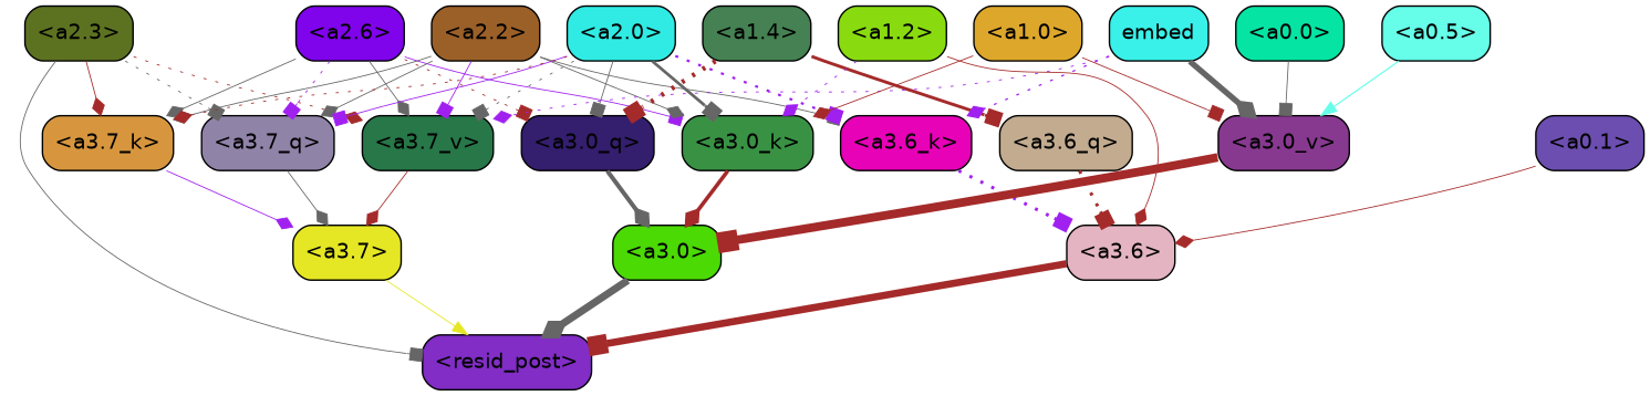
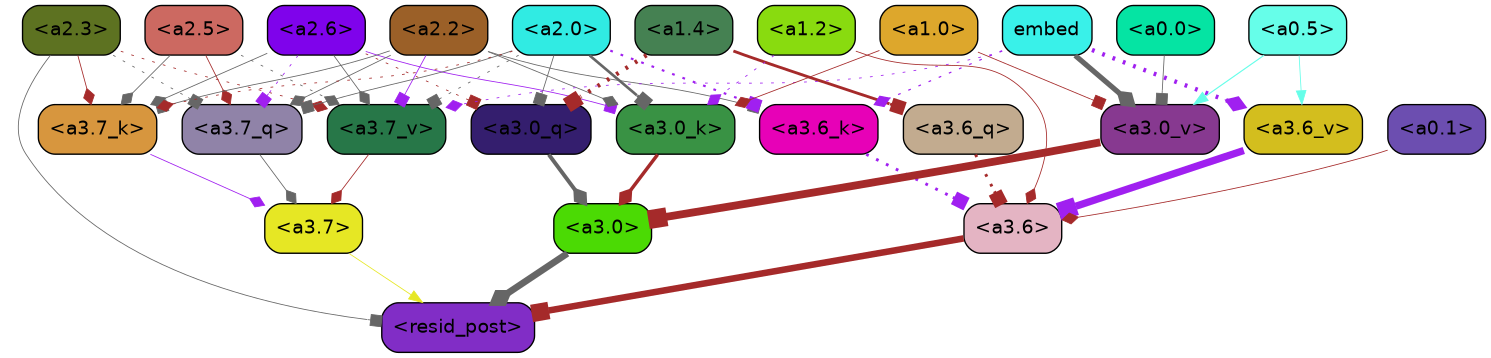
  strict digraph {
    splines=true
    node [color=black fontname=Helvetica shape=box style="filled, rounded"]
    edge [color=gray40 penwidth=0.6 arrowhead=diamond style=bold]
    "<a3.7>" [fillcolor="#e6e724"]
    "<resid_post>" [fillcolor="#812dc6"]
    "<a3.6>" [fillcolor="#e4b4c3"]
    "<a3.0>" [fillcolor="#4bda04"]
    "<a2.3>" [fillcolor="#5d7221"]
    "<a3.7_q>" [fillcolor="#9083a8"]
    "<a3.7_k>" [fillcolor="#d7963e"]
    "<a3.7_v>" [fillcolor="#277748"]
    "<a3.6_q>" [fillcolor="#c2ab8f"]
    "<a3.0_q>" [fillcolor="#341e6e"]
    "<a3.6_k>" [fillcolor="#e701b7"]
    "<a3.0_k>" [fillcolor="#399244"]
+   "<a3.6_v>" [fillcolor="#d3be1e"]
    "<a3.0_v>" [fillcolor="#873990"]
    "<a2.6>" [fillcolor="#7f03eb"]
+   "<a2.5>" [fillcolor="#cc6961"]
    "<a2.2>" [fillcolor="#9b6028"]
    "<a2.0>" [fillcolor="#30ebe3"]
    "<a1.4>" [fillcolor="#458152"]
    "<a1.2>" [fillcolor="#89db0f"]
    "<a0.1>" [fillcolor="#6c4eb0"]
    embed [fillcolor="#39f1e9"]
    "<a1.0>" [fillcolor="#dda72c"]
    "<a0.5>" [fillcolor="#66fee9"]
    "<a0.0>" [fillcolor="#05e4a3"]
    "<a3.7>" -> "<resid_post>" [color="#e6e724" arrowhead="" style=""]
    "<a3.6>" -> "<resid_post>" [arrowhead=box color=brown penwidth=4.751592040061951 style=solid]
    "<a3.0>" -> "<resid_post>" [penwidth=4.904066681861877 style=solid]
    "<a2.3>" -> "<resid_post>" [arrowhead=box style=solid]
    "<a2.3>" -> "<a3.7_q>" [arrowhead=box style=dotted]
    "<a2.3>" -> "<a3.7_k>" [color=brown penwidth=0.6069068089127541 style=solid]
    "<a2.3>" -> "<a3.7_v>" [color=brown style=dotted]
    "<a3.7_q>" -> "<a3.7>" [style=solid]
    "<a3.7_k>" -> "<a3.7>" [color=purple]
    "<a3.7_v>" -> "<a3.7>" [color=brown]
    "<a3.6_q>" -> "<a3.6>" [arrowhead=box color=brown penwidth=2.160832464694977 style=dotted]
    "<a3.0_q>" -> "<a3.0>" [penwidth=2.870753765106201]
    "<a3.6_k>" -> "<a3.6>" [arrowhead=box color=purple penwidth=2.13908451795578 style=dotted]
    "<a3.0_k>" -> "<a3.0>" [color=brown penwidth=2.520303964614868]
+   "<a3.6_v>" -> "<a3.6>" [arrowhead=box color=purple penwidth=5.297133803367615 style=solid]
    "<a3.0_v>" -> "<a3.0>" [arrowhead=box color=brown penwidth=5.680712580680847]
    "<a2.6>" -> "<a3.7_q>" [arrowhead=box color=purple style=dotted]
    "<a2.6>" -> "<a3.7_k>"
    "<a2.6>" -> "<a3.7_v>" [style=solid]
    "<a2.6>" -> "<a3.0_q>" [arrowhead=box color=brown style=dotted]
    "<a2.6>" -> "<a3.0_k>" [arrowhead=box color=purple]
+   "<a2.5>" -> "<a3.7_q>" [color=brown style=solid]
+   "<a2.5>" -> "<a3.7_k>"
+   "<a2.5>" -> "<a3.7_v>" [style=dotted]
    "<a2.2>" -> "<a3.7_q>" [style=solid]
-   "<a2.2>" -> "<a3.7_k>"
+   "<a2.2>" -> "<a3.7_k>" [arrowhead=box]
    "<a2.2>" -> "<a3.7_v>" [arrowhead=box color=purple]
    "<a2.2>" -> "<a3.6_k>" [arrowhead=box]
    "<a2.2>" -> "<a3.0_k>"
-   "<a2.0>" -> "<a3.7_q>" [arrowhead=box color=purple style=solid]
+   "<a2.0>" -> "<a3.7_q>" [arrowhead=box style=solid]
    "<a2.0>" -> "<a3.7_k>" [color=brown style=dotted]
    "<a2.0>" -> "<a3.7_v>" [arrowhead=box style=dotted]
    "<a2.0>" -> "<a3.0_q>" [arrowhead=box]
    "<a2.0>" -> "<a3.6_k>" [arrowhead=box color=purple penwidth=1.564806342124939 style=dotted]
    "<a2.0>" -> "<a3.0_k>" [arrowhead=box penwidth=1.9353990852832794]
    "<a1.4>" -> "<a3.6_q>" [arrowhead=box color=brown penwidth=2.0727532356977463 style=solid]
    "<a1.4>" -> "<a3.0_q>" [arrowhead=box color=brown penwidth=3.1279823780059814 style=dotted]
    "<a1.2>" -> "<a3.6>" [color=brown style=solid]
    "<a1.2>" -> "<a3.0_k>" [color=purple style=dotted]
    "<a0.1>" -> "<a3.6>" [color=brown]
    embed -> "<a3.7_v>" [color=purple style=dotted]
    embed -> "<a3.6_k>" [color=purple penwidth=0.8915999233722687 style=dotted]
+   embed -> "<a3.6_v>" [color=purple penwidth=3.1840110421180725 style=dotted]
    embed -> "<a3.0_v>" [penwidth=3.8132747188210487]
    "<a1.0>" -> "<a3.0_k>" [color=brown style=solid]
    "<a1.0>" -> "<a3.0_v>" [arrowhead=box color=brown style=solid]
+   "<a0.5>" -> "<a3.6_v>" [color="#66fee9" arrowhead="" style=""]
    "<a0.5>" -> "<a3.0_v>" [color="#66fee9" penwidth=0.8331108838319778 arrowhead="" style=""]
    "<a0.0>" -> "<a3.0_v>" [arrowhead=box]
  }
